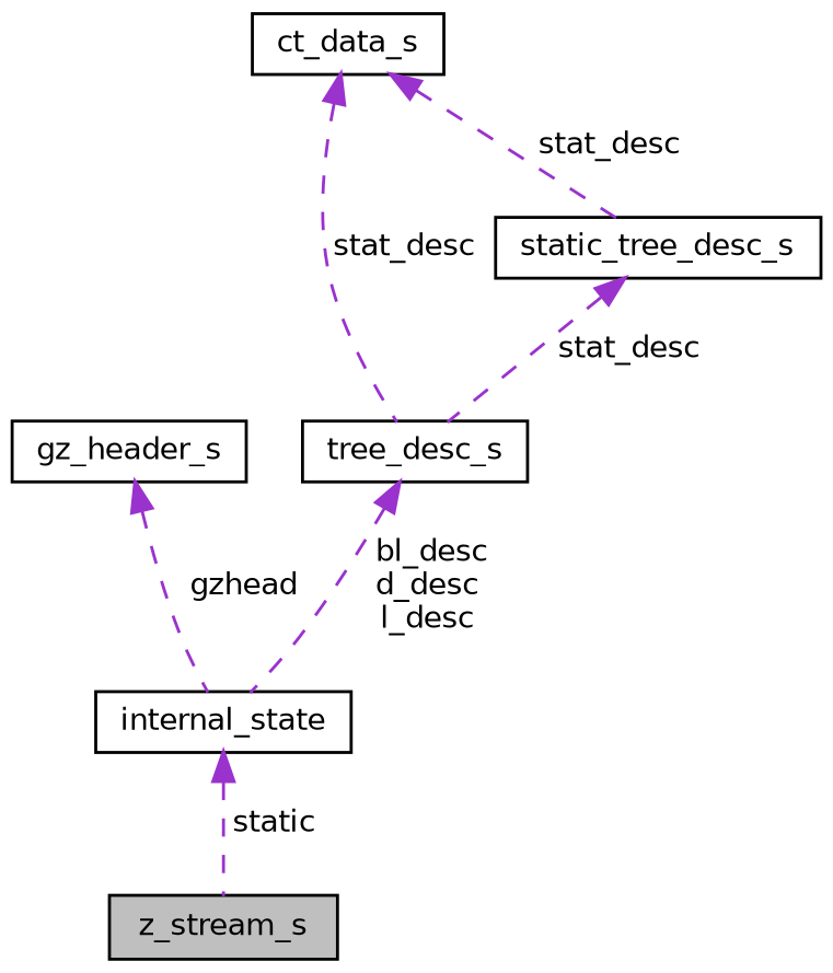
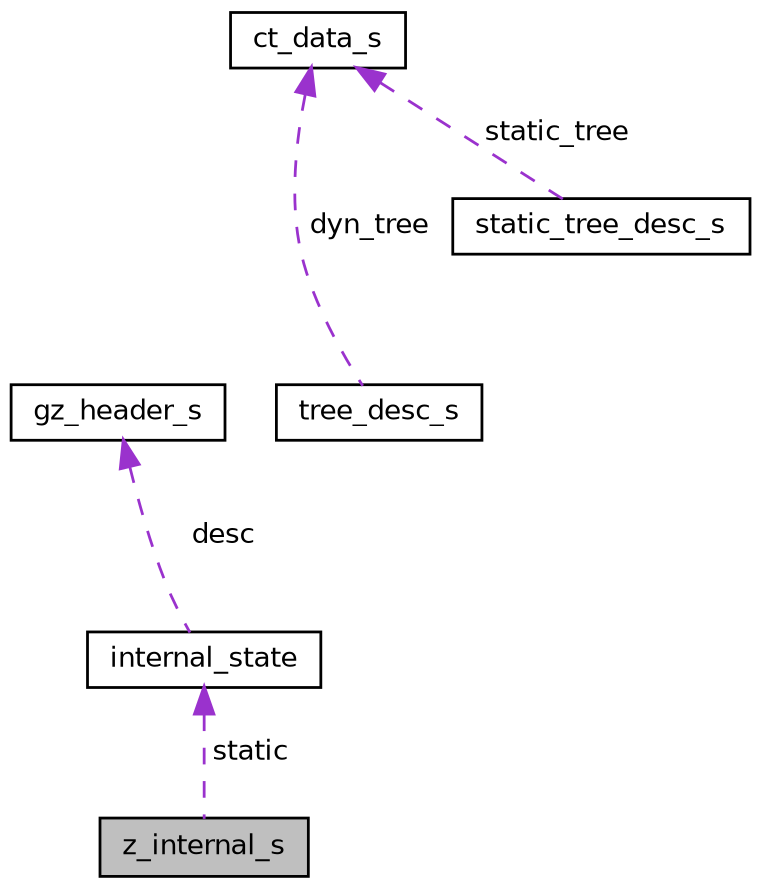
  digraph {
    node [color=black fillcolor=white fontname=Helvetica fontsize=10 shape=record style=filled]
    edge [color=darkorchid3 dir=back fontname=Helvetica fontsize=10 labelfontname=Helvetica labelfontsize=10 style=dashed]
-   n1 [fillcolor=grey75 fontcolor=black height=0.2 label=z_stream_s width=0.4]
+   n1 [fillcolor=grey75 fontcolor=black height=0.2 label=z_internal_s width=0.4]
    n2 [height=0.2 label=internal_state width=0.4]
    n3 [height=0.2 label=gz_header_s width=0.4]
    n4 [height=0.2 label=tree_desc_s width=0.4]
    n5 [height=0.2 label=static_tree_desc_s width=0.4]
    n6 [height=0.2 label=ct_data_s width=0.4]
    n2 -> n1 [label=" static"]
-   n3 -> n2 [label=" gzhead"]
-   n4 -> n2 [label=" bl_desc\nd_desc\nl_desc"]
-   n5 -> n4 [label=" stat_desc"]
-   n6 -> n4 [label=" stat_desc"]
-   n6 -> n5 [label=" stat_desc"]
+   n3 -> n2 [label=" desc"]
+   n6 -> n4 [label=" dyn_tree"]
+   n6 -> n5 [label=" static_tree"]
  }
